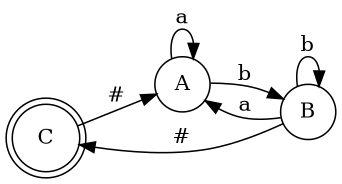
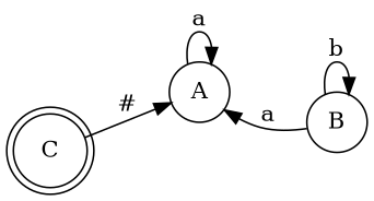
  digraph {
    rankdir=LR
    node [shape=circle]
    C [shape=doublecircle]
    A
    B
    C -> A [label="#"]
    A -> A [label=a]
-   A -> B [label=b]
-   B -> C [label="#"]
    B -> A [label=a]
    B -> B [label=b]
  }
